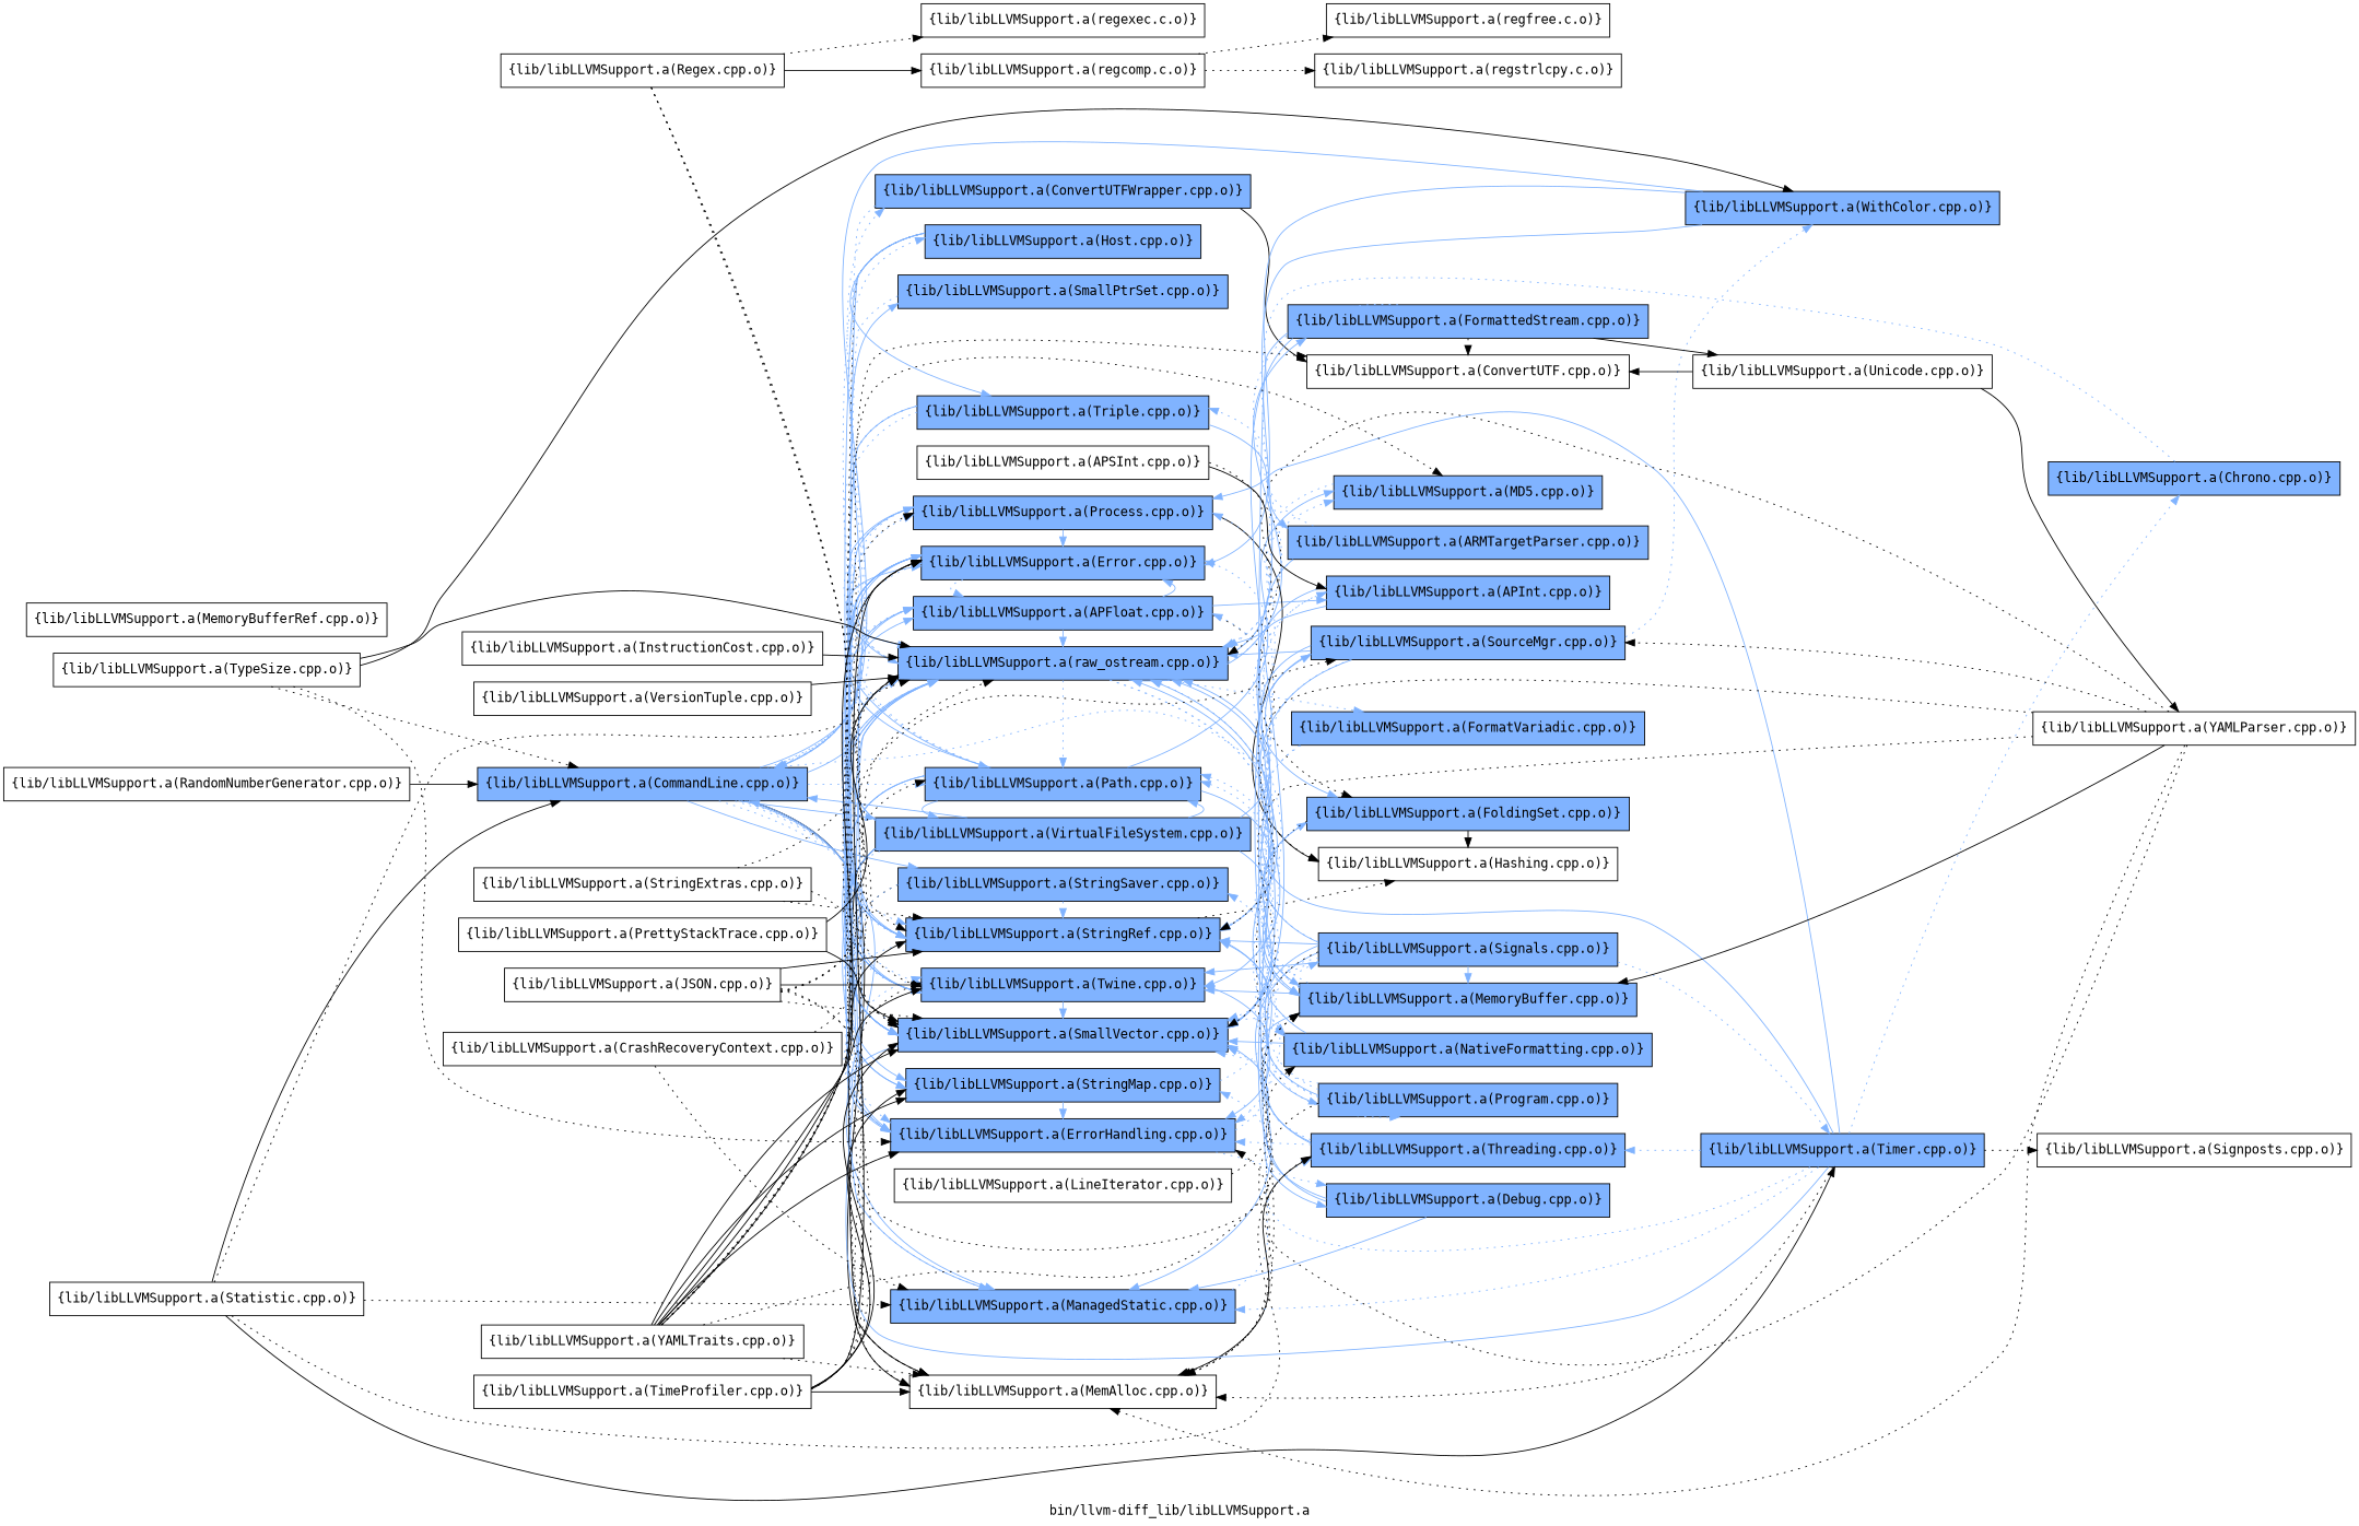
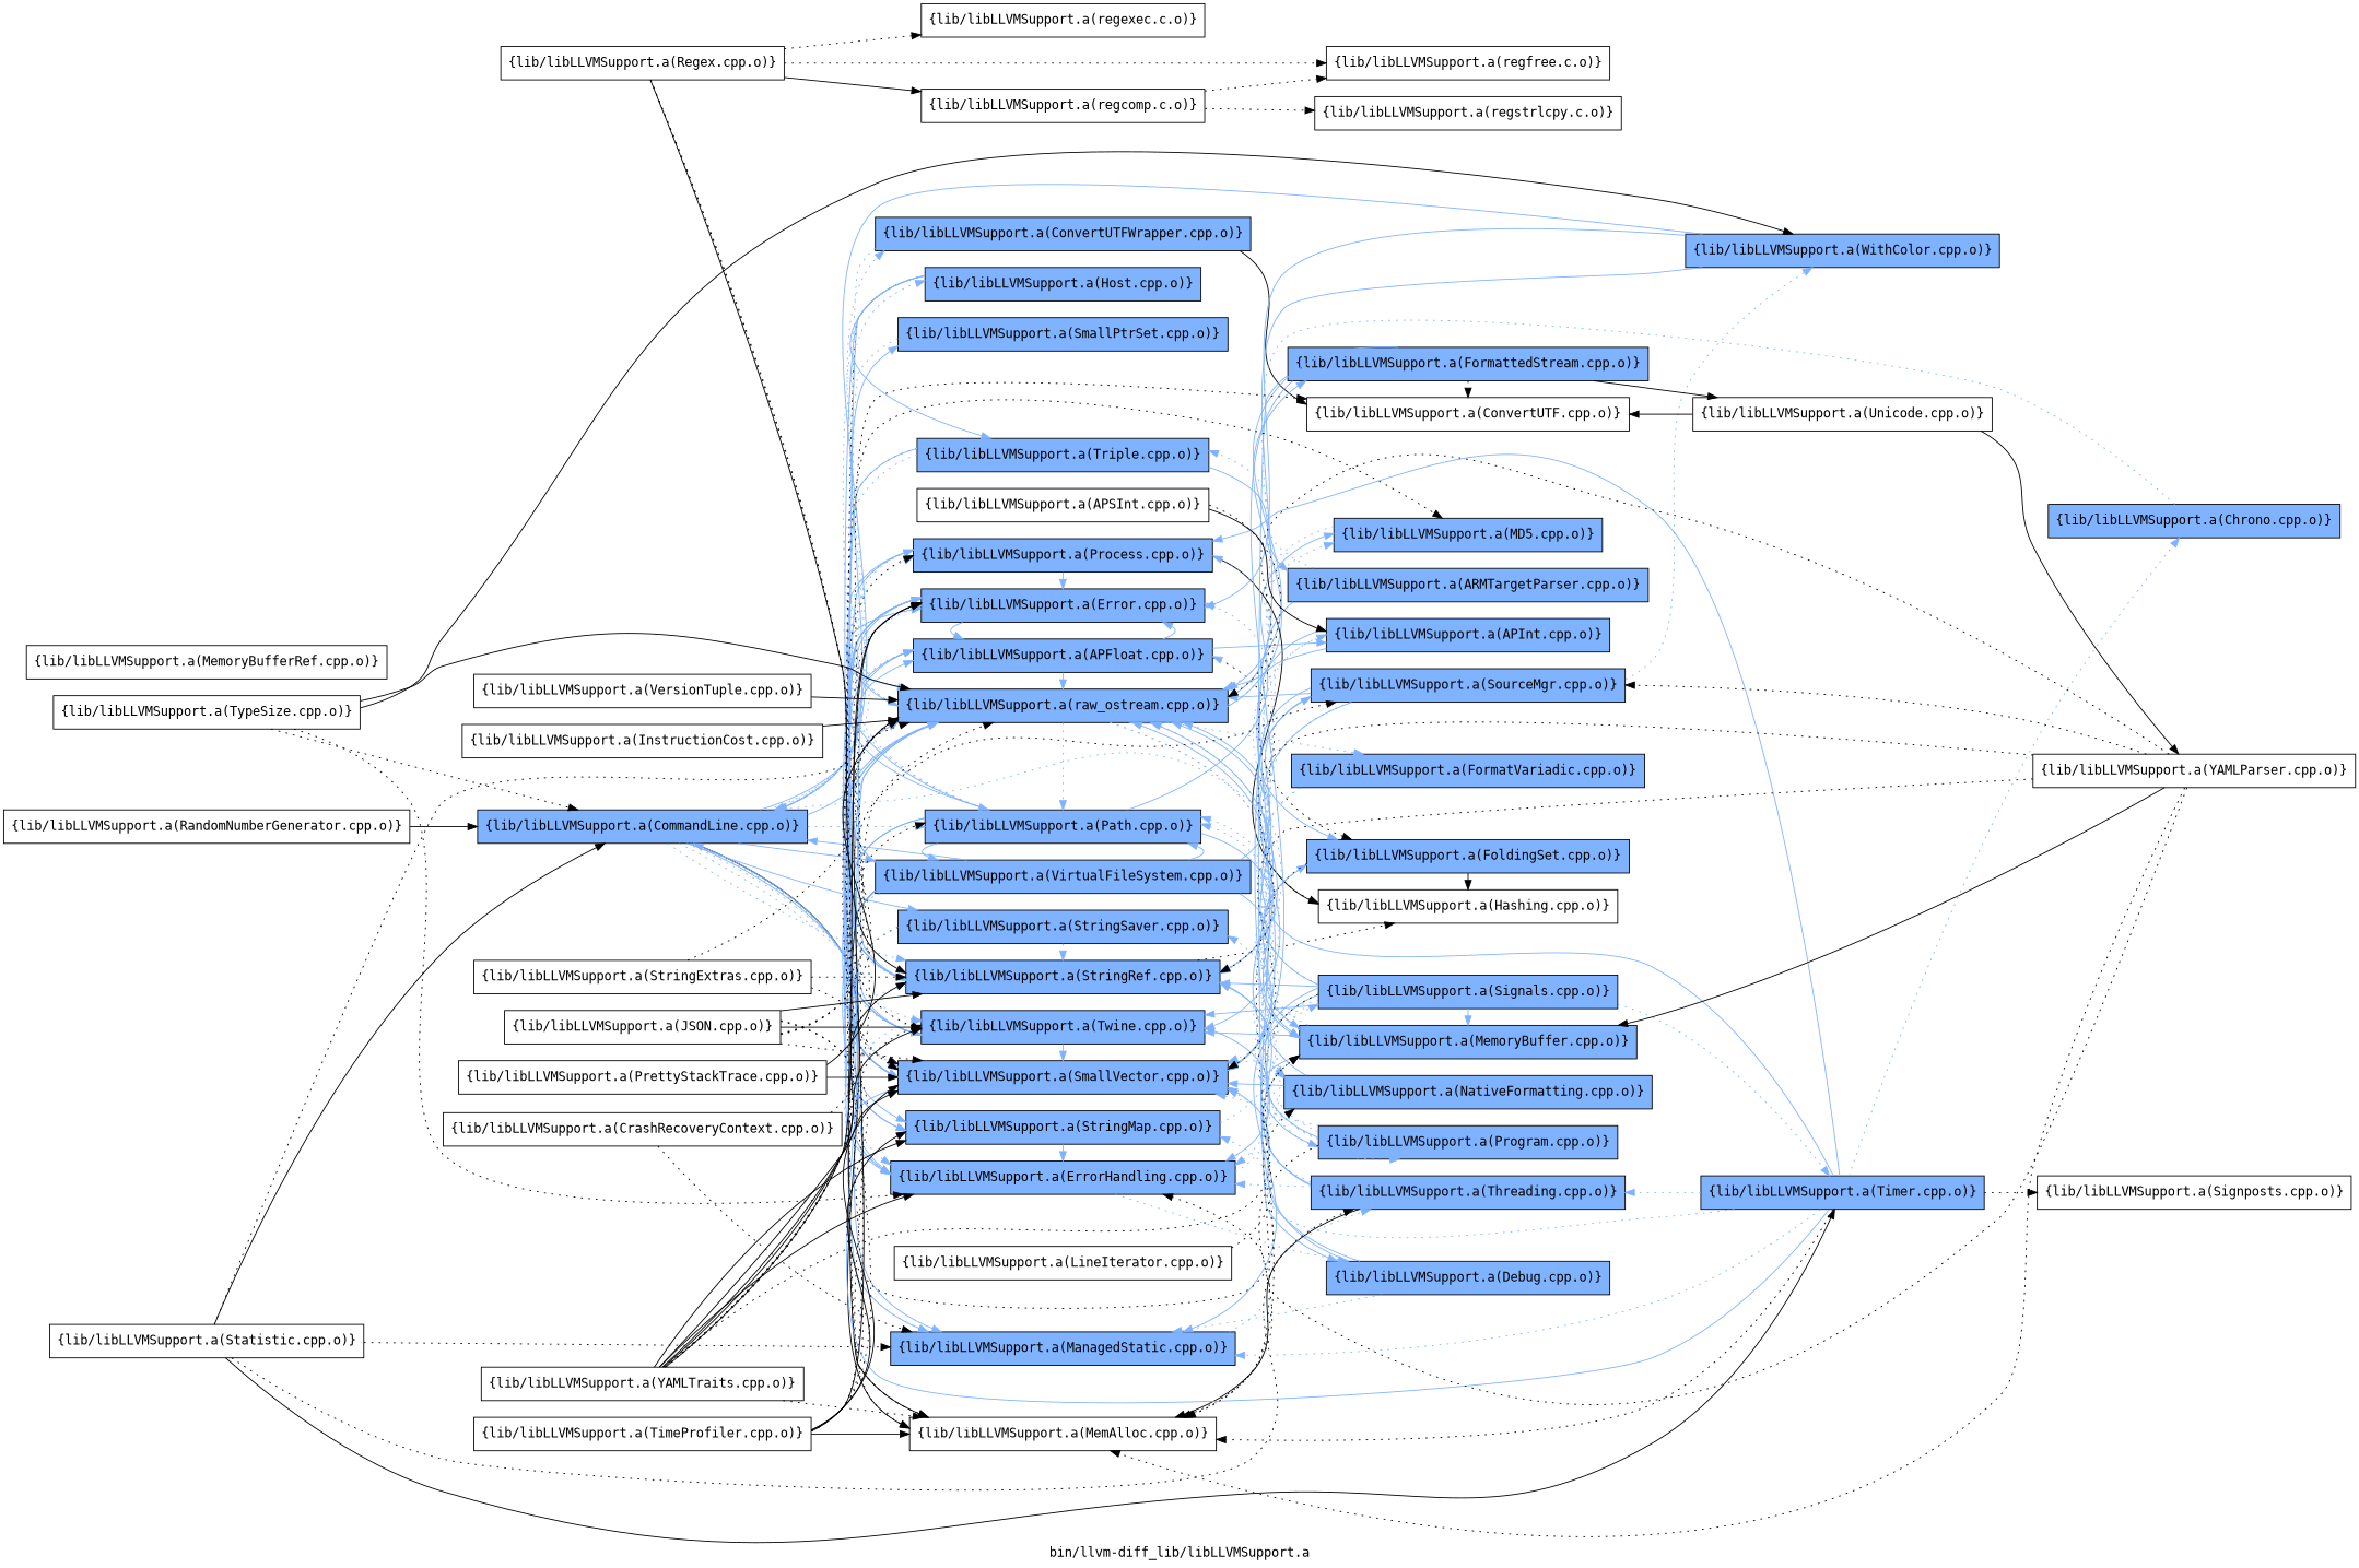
  digraph {
    fontname="DejaVu Sans Mono"
    label="bin/llvm-diff_lib/libLLVMSupport.a"
    rankdir=LR
    node [fillcolor="0.600000 0.5 1" fontname="DejaVu Sans Mono" group=1 shape=box style=filled]
    edge [color="0.600000 0.5 1" fontname="DejaVu Sans Mono" style=dotted]
    n1 [label="{lib/libLLVMSupport.a(CommandLine.cpp.o)}"]
    n2 [label="{lib/libLLVMSupport.a(APFloat.cpp.o)}"]
    n3 [label="{lib/libLLVMSupport.a(ConvertUTFWrapper.cpp.o)}"]
    n4 [label="{lib/libLLVMSupport.a(Error.cpp.o)}"]
    n5 [label="{lib/libLLVMSupport.a(ErrorHandling.cpp.o)}"]
    n6 [label="{lib/libLLVMSupport.a(ManagedStatic.cpp.o)}"]
    n7 [group=0 label="{lib/libLLVMSupport.a(MemAlloc.cpp.o)}" fillcolor="" style=""]
    n8 [label="{lib/libLLVMSupport.a(SmallPtrSet.cpp.o)}"]
    n9 [label="{lib/libLLVMSupport.a(SmallVector.cpp.o)}"]
    n10 [label="{lib/libLLVMSupport.a(StringMap.cpp.o)}"]
    n11 [label="{lib/libLLVMSupport.a(StringSaver.cpp.o)}"]
    n12 [label="{lib/libLLVMSupport.a(StringRef.cpp.o)}"]
    n13 [label="{lib/libLLVMSupport.a(Triple.cpp.o)}"]
    n14 [label="{lib/libLLVMSupport.a(Twine.cpp.o)}"]
    n15 [label="{lib/libLLVMSupport.a(VirtualFileSystem.cpp.o)}"]
    n16 [label="{lib/libLLVMSupport.a(raw_ostream.cpp.o)}"]
    n17 [label="{lib/libLLVMSupport.a(Host.cpp.o)}"]
    n18 [label="{lib/libLLVMSupport.a(Path.cpp.o)}"]
    n19 [label="{lib/libLLVMSupport.a(Process.cpp.o)}"]
    n20 [label="{lib/libLLVMSupport.a(APInt.cpp.o)}"]
    n21 [group=0 label="{lib/libLLVMSupport.a(Hashing.cpp.o)}" fillcolor="" style=""]
    n22 [group=0 label="{lib/libLLVMSupport.a(ConvertUTF.cpp.o)}" fillcolor="" style=""]
    n23 [label="{lib/libLLVMSupport.a(Debug.cpp.o)}"]
    n24 [label="{lib/libLLVMSupport.a(Signals.cpp.o)}"]
    n25 [label="{lib/libLLVMSupport.a(Threading.cpp.o)}"]
    n26 [label="{lib/libLLVMSupport.a(FoldingSet.cpp.o)}"]
    n27 [label="{lib/libLLVMSupport.a(ARMTargetParser.cpp.o)}"]
    n28 [label="{lib/libLLVMSupport.a(MemoryBuffer.cpp.o)}"]
    n29 [label="{lib/libLLVMSupport.a(SourceMgr.cpp.o)}"]
    n30 [label="{lib/libLLVMSupport.a(FormattedStream.cpp.o)}"]
    n31 [label="{lib/libLLVMSupport.a(FormatVariadic.cpp.o)}"]
    n32 [label="{lib/libLLVMSupport.a(MD5.cpp.o)}"]
    n33 [label="{lib/libLLVMSupport.a(NativeFormatting.cpp.o)}"]
    n34 [label="{lib/libLLVMSupport.a(Program.cpp.o)}"]
    n35 [label="{lib/libLLVMSupport.a(Timer.cpp.o)}"]
    n36 [label="{lib/libLLVMSupport.a(WithColor.cpp.o)}"]
    n37 [group=0 label="{lib/libLLVMSupport.a(Unicode.cpp.o)}" fillcolor="" style=""]
    n38 [label="{lib/libLLVMSupport.a(Chrono.cpp.o)}"]
    n39 [group=0 label="{lib/libLLVMSupport.a(Signposts.cpp.o)}" fillcolor="" style=""]
    n40 [group=0 label="{lib/libLLVMSupport.a(YAMLParser.cpp.o)}" fillcolor="" style=""]
    n41 [group=0 label="{lib/libLLVMSupport.a(StringExtras.cpp.o)}" fillcolor="" style=""]
    n42 [group=0 label="{lib/libLLVMSupport.a(TypeSize.cpp.o)}" fillcolor="" style=""]
    n43 [group=0 label="{lib/libLLVMSupport.a(Regex.cpp.o)}" fillcolor="" style=""]
    n44 [group=0 label="{lib/libLLVMSupport.a(regcomp.c.o)}" fillcolor="" style=""]
    n45 [group=0 label="{lib/libLLVMSupport.a(regexec.c.o)}" fillcolor="" style=""]
    n46 [group=0 label="{lib/libLLVMSupport.a(regfree.c.o)}" fillcolor="" style=""]
    n47 [group=0 label="{lib/libLLVMSupport.a(regstrlcpy.c.o)}" fillcolor="" style=""]
    n48 [group=0 label="{lib/libLLVMSupport.a(InstructionCost.cpp.o)}" fillcolor="" style=""]
    n49 [group=0 label="{lib/libLLVMSupport.a(PrettyStackTrace.cpp.o)}" fillcolor="" style=""]
    n50 [group=0 label="{lib/libLLVMSupport.a(RandomNumberGenerator.cpp.o)}" fillcolor="" style=""]
    n51 [group=0 label="{lib/libLLVMSupport.a(Statistic.cpp.o)}" fillcolor="" style=""]
    n52 [group=0 label="{lib/libLLVMSupport.a(TimeProfiler.cpp.o)}" fillcolor="" style=""]
    n53 [group=0 label="{lib/libLLVMSupport.a(JSON.cpp.o)}" fillcolor="" style=""]
    n54 [group=0 label="{lib/libLLVMSupport.a(CrashRecoveryContext.cpp.o)}" fillcolor="" style=""]
    n55 [group=0 label="{lib/libLLVMSupport.a(APSInt.cpp.o)}" fillcolor="" style=""]
    n56 [group=0 label="{lib/libLLVMSupport.a(MemoryBufferRef.cpp.o)}" fillcolor="" style=""]
    n57 [group=0 label="{lib/libLLVMSupport.a(YAMLTraits.cpp.o)}" fillcolor="" style=""]
    n58 [group=0 label="{lib/libLLVMSupport.a(LineIterator.cpp.o)}" fillcolor="" style=""]
    n59 [group=0 label="{lib/libLLVMSupport.a(VersionTuple.cpp.o)}" fillcolor="" style=""]
    subgraph sub_1 {
      rank=same
      n1
    }
    subgraph sub_2 {
      rank=same
      n2
      n3
      n4
      n5
      n6
      n7
      n8
      n9
      n10
      n11
      n12
      n13
      n14
      n15
      n16
      n17
      n18
      n19
    }
    subgraph sub_3 {
      rank=same
      n20
      n21
      n22
      n23
      n24
      n25
      n26
      n27
      n28
      n29
      n30
      n31
      n32
      n33
      n34
    }
    subgraph sub_4 {
      rank=same
      n35
      n36
      n37
    }
    subgraph sub_5 {
      rank=same
      n1
    }
    subgraph sub_6 {
      rank=same
      n2
      n3
      n4
      n5
      n6
      n7
      n8
      n9
      n10
      n11
      n12
      n13
      n14
      n15
      n16
      n17
      n18
      n19
    }
    subgraph sub_7 {
      rank=same
      n20
      n21
      n22
      n23
      n24
      n25
      n26
      n27
      n28
      n29
      n30
      n31
      n32
      n33
      n34
    }
    subgraph sub_8 {
      rank=same
      n35
      n36
      n37
    }
    n1 -> n2 [style=solid]
    n1 -> n3
    n1 -> n4
    n1 -> n5
    n1 -> n6 [style=solid]
    n1 -> n7 [style=solid color=""]
    n1 -> n8 [style=solid]
    n1 -> n9
    n1 -> n10 [style=solid]
    n1 -> n11 [style=solid]
    n1 -> n12
    n1 -> n14
    n1 -> n15 [style=solid]
    n1 -> n16 [style=solid]
    n1 -> n17
    n1 -> n18
    n1 -> n19
    n2 -> n4 [style=solid]
    n2 -> n9
    n2 -> n12 [style=solid]
    n2 -> n16 [style=solid]
    n2 -> n20 [style=solid]
    n2 -> n21 [color=""]
    n3 -> n9
    n3 -> n22 [style=solid color=""]
-   n4 -> n2
+   n4 -> n2 [style=solid]
    n4 -> n5
    n4 -> n6 [style=solid]
    n4 -> n9
    n4 -> n14 [style=solid]
    n4 -> n16 [style=solid]
    n5 -> n14
    n5 -> n16 [style=solid]
    n5 -> n23
    n5 -> n24
    n6 -> n25
    n8 -> n5
    n9 -> n5 [style=solid]
    n10 -> n5 [style=solid]
    n10 -> n26
    n11 -> n7 [color=""]
    n11 -> n9
    n11 -> n12
    n12 -> n2
    n12 -> n4 [style=solid]
    n12 -> n9
    n12 -> n20
    n12 -> n21 [color=""]
    n13 -> n1
    n13 -> n9
    n13 -> n12 [style=solid]
    n13 -> n14
    n13 -> n27 [style=solid]
    n14 -> n9 [style=solid]
    n14 -> n16 [style=solid]
    n15 -> n1 [style=solid]
    n15 -> n2
    n15 -> n4 [style=solid]
    n15 -> n7 [style=solid color=""]
    n15 -> n9 [style=solid]
    n15 -> n10 [style=solid]
    n15 -> n12
    n15 -> n14 [style=solid]
    n15 -> n16 [style=solid]
    n15 -> n18 [style=solid]
    n15 -> n28 [style=solid]
    n15 -> n29 [style=solid]
    n16 -> n4 [style=solid]
    n16 -> n5 [style=solid]
    n16 -> n9 [style=solid]
    n16 -> n14
    n16 -> n18
    n16 -> n19
    n16 -> n30 [style=solid]
    n16 -> n31
    n16 -> n32
    n16 -> n33
    n16 -> n34
    n17 -> n7 [color=""]
    n17 -> n10 [style=solid]
    n17 -> n12 [style=solid]
    n17 -> n13 [style=solid]
    n17 -> n16
    n18 -> n2 [style=solid]
    n18 -> n4
    n18 -> n9 [style=solid]
    n18 -> n12
    n18 -> n14 [style=solid]
    n18 -> n15 [style=solid]
    n18 -> n19
    n18 -> n28 [style=solid]
    n18 -> n32 [style=solid]
    n19 -> n4 [style=solid]
    n19 -> n6
    n19 -> n9 [style=solid]
    n19 -> n18 [style=solid]
    n19 -> n21 [style=solid color=""]
    n20 -> n9
    n20 -> n16 [style=solid]
    n20 -> n26 [style=solid]
-   n23 -> n6 [style=solid]
+   n23 -> n6
    n23 -> n9 [style=solid]
    n23 -> n16 [style=solid]
    n24 -> n1
    n24 -> n5 [style=solid]
    n24 -> n6 [style=solid]
    n24 -> n7 [color=""]
    n24 -> n9
    n24 -> n12 [style=solid]
    n24 -> n14 [style=solid]
    n24 -> n16 [style=solid]
    n24 -> n28 [style=solid]
    n24 -> n33
    n24 -> n35
    n25 -> n5
    n25 -> n7 [style=solid color=""]
    n25 -> n9
    n25 -> n12 [style=solid]
    n25 -> n14 [style=solid]
    n26 -> n5
    n26 -> n7 [color=""]
    n26 -> n9 [style=solid]
    n26 -> n21 [style=solid color=""]
    n27 -> n9 [style=solid]
    n27 -> n12
    n27 -> n13
    n28 -> n2
    n28 -> n4
    n28 -> n9
    n28 -> n14 [style=solid]
    n28 -> n18
    n28 -> n19
    n28 -> n34 [style=solid]
    n29 -> n9
    n29 -> n12 [style=solid]
    n29 -> n14 [style=solid]
    n29 -> n16 [style=solid]
    n29 -> n28 [style=solid]
    n29 -> n36
    n30 -> n9 [style=solid]
-   n30 -> n16
+   n30 -> n16 [style=solid]
    n30 -> n22 [color=""]
    n30 -> n23 [style=solid]
    n30 -> n37 [style=solid color=""]
    n31 -> n9
    n31 -> n12
    n32 -> n16
    n33 -> n9 [style=solid]
    n33 -> n16 [style=solid]
    n34 -> n7 [color=""]
    n34 -> n9
    n34 -> n11
    n34 -> n12 [style=solid]
    n34 -> n16
    n34 -> n18
    n35 -> n1 [style=solid]
    n35 -> n6
    n35 -> n7 [color=""]
    n35 -> n10
    n35 -> n16 [style=solid]
    n35 -> n19 [style=solid]
    n35 -> n25
    n35 -> n38
    n35 -> n39 [color=""]
    n36 -> n1 [style=solid]
    n36 -> n4 [style=solid]
    n36 -> n16 [style=solid]
    n37 -> n22 [style=solid color=""]
    n37 -> n40 [style=solid color=""]
    n38 -> n16
    n40 -> n5 [color=""]
    n40 -> n7 [color=""]
    n40 -> n9 [color=""]
    n40 -> n12 [color=""]
    n40 -> n16 [color=""]
    n40 -> n28 [style=solid color=""]
    n40 -> n29 [color=""]
    n41 -> n9 [color=""]
    n41 -> n12 [color=""]
    n41 -> n16 [color=""]
    n42 -> n1 [color=""]
    n42 -> n5 [color=""]
    n42 -> n16 [style=solid color=""]
    n42 -> n36 [style=solid color=""]
    n43 -> n9 [color=""]
-   n43 -> n12 [color=""]
+   n43 -> n12 [style=solid color=""]
    n43 -> n14 [color=""]
    n43 -> n44 [style=solid color=""]
    n43 -> n45 [color=""]
+   n43 -> n46 [color=""]
    n44 -> n46 [color=""]
    n44 -> n47 [color=""]
    n48 -> n16 [style=solid color=""]
    n49 -> n9 [style=solid color=""]
    n49 -> n16 [style=solid color=""]
    n50 -> n1 [style=solid color=""]
    n51 -> n1 [style=solid color=""]
    n51 -> n6 [color=""]
    n51 -> n16 [color=""]
    n51 -> n25 [color=""]
    n51 -> n35 [style=solid color=""]
    n52 -> n4 [style=solid color=""]
    n52 -> n7 [style=solid color=""]
    n52 -> n9 [style=solid color=""]
    n52 -> n10 [style=solid color=""]
    n52 -> n14 [color=""]
    n52 -> n16 [color=""]
    n52 -> n18 [color=""]
    n53 -> n4 [color=""]
    n53 -> n7 [color=""]
    n53 -> n9 [color=""]
    n53 -> n12 [style=solid color=""]
    n53 -> n14 [style=solid color=""]
    n53 -> n16 [color=""]
    n53 -> n22 [color=""]
    n53 -> n33 [color=""]
    n54 -> n6 [color=""]
    n54 -> n19 [color=""]
    n55 -> n20 [style=solid color=""]
    n55 -> n26 [color=""]
    n57 -> n4 [style=solid color=""]
    n57 -> n5 [style=solid color=""]
    n57 -> n7 [color=""]
    n57 -> n9 [style=solid color=""]
    n57 -> n10 [style=solid color=""]
    n57 -> n12 [style=solid color=""]
    n57 -> n14 [style=solid color=""]
    n57 -> n16 [color=""]
    n57 -> n28 [color=""]
    n57 -> n29 [color=""]
    n57 -> n32 [color=""]
    n58 -> n28 [color=""]
    n59 -> n16 [style=solid color=""]
  }
